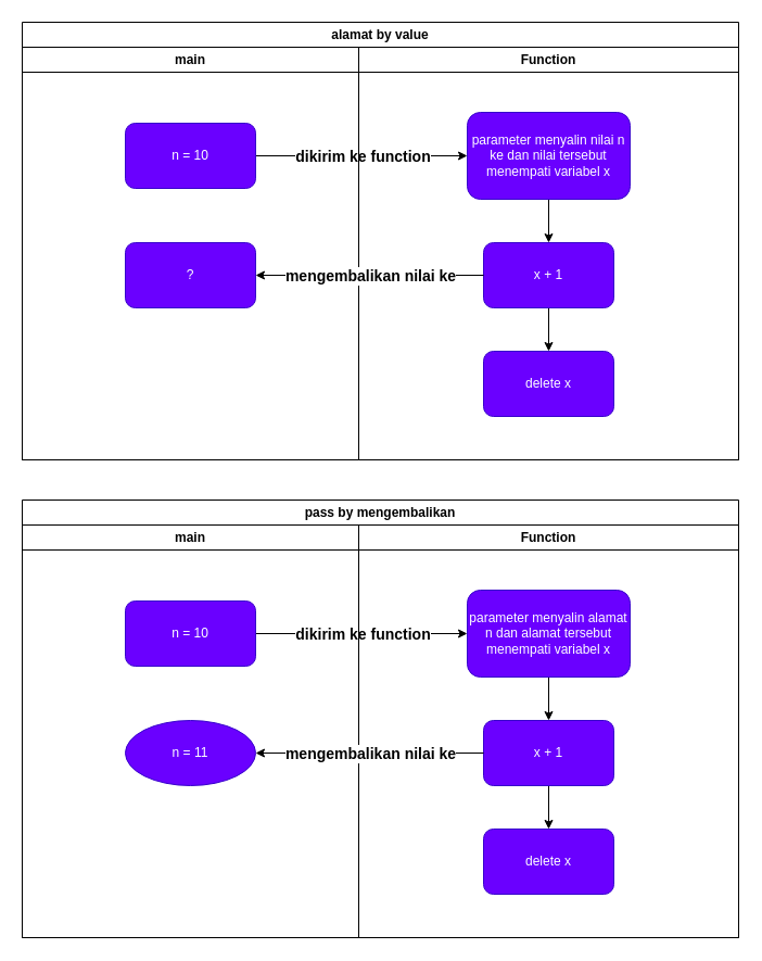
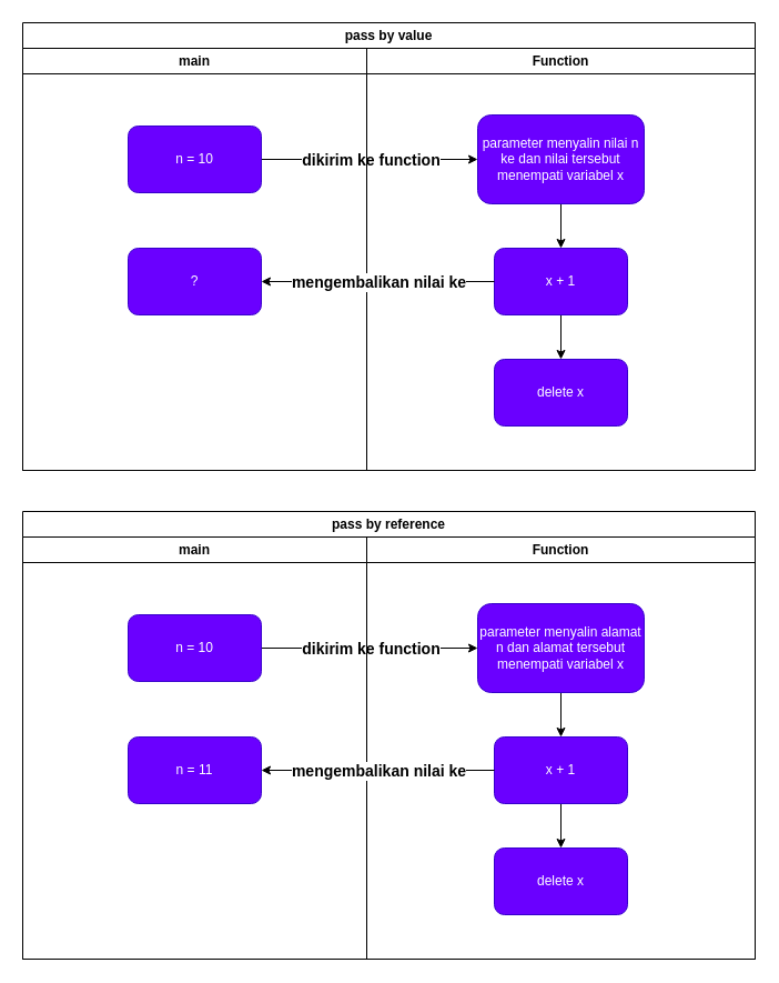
  <mxCell id="0" />
  <mxCell id="1" parent="0" />
  <mxCell id="2" style="edgeStyle=none;html=1;entryX=0;entryY=0.5;entryDx=0;entryDy=0;" edge="1" parent="1" source="5" target="9"><mxGeometry relative="1" as="geometry" /></mxCell>
  <mxCell id="3" value="dikirim ke function" style="edgeLabel;html=1;align=center;verticalAlign=middle;resizable=0;points=[];fontStyle=1;fontColor=light-dark(#000000,#99FFFF);fontSize=14;" vertex="1" connectable="0" parent="2"><mxGeometry relative="1" as="geometry"><mxPoint as="offset" /></mxGeometry></mxCell>
  <mxCell id="4" value="main" style="swimlane;whiteSpace=wrap;html=1;" vertex="1" parent="1"><mxGeometry x="20" y="43" width="310" height="380" as="geometry"><mxRectangle x="60" y="20" width="70" height="30" as="alternateBounds" /></mxGeometry></mxCell>
  <mxCell id="5" value="n = 10" style="rounded=1;whiteSpace=wrap;html=1;fillColor=#6a00ff;fontColor=#ffffff;strokeColor=#3700CC;" vertex="1" parent="4"><mxGeometry x="95" y="70" width="120" height="60" as="geometry" /></mxCell>
  <mxCell id="6" value="?" style="rounded=1;whiteSpace=wrap;html=1;fillColor=#6a00ff;fontColor=#ffffff;strokeColor=#3700CC;" vertex="1" parent="4"><mxGeometry x="95" y="180" width="120" height="60" as="geometry" /></mxCell>
  <mxCell id="7" value="Function" style="swimlane;whiteSpace=wrap;html=1;" vertex="1" parent="1"><mxGeometry x="330" y="43" width="350" height="380" as="geometry" /></mxCell>
  <mxCell id="8" style="edgeStyle=none;html=1;entryX=0.5;entryY=0;entryDx=0;entryDy=0;" edge="1" parent="7" source="9" target="11"><mxGeometry relative="1" as="geometry" /></mxCell>
  <mxCell id="9" value="parameter menyalin nilai n ke dan nilai tersebut menempati variabel x" style="rounded=1;whiteSpace=wrap;html=1;fillColor=#6a00ff;fontColor=#ffffff;strokeColor=#3700CC;" vertex="1" parent="7"><mxGeometry x="100" y="60" width="150" height="80" as="geometry" /></mxCell>
  <mxCell id="10" style="edgeStyle=none;html=1;entryX=0.5;entryY=0;entryDx=0;entryDy=0;" edge="1" parent="7" source="11" target="12"><mxGeometry relative="1" as="geometry" /></mxCell>
  <mxCell id="11" value="x + 1" style="rounded=1;whiteSpace=wrap;html=1;fillColor=#6a00ff;fontColor=#ffffff;strokeColor=#3700CC;" vertex="1" parent="7"><mxGeometry x="115" y="180" width="120" height="60" as="geometry" /></mxCell>
  <mxCell id="12" value="delete x" style="rounded=1;whiteSpace=wrap;html=1;fillColor=#6a00ff;fontColor=#ffffff;strokeColor=#3700CC;" vertex="1" parent="7"><mxGeometry x="115" y="280" width="120" height="60" as="geometry" /></mxCell>
  <mxCell id="13" style="edgeStyle=none;html=1;entryX=1;entryY=0.5;entryDx=0;entryDy=0;" edge="1" parent="1" source="11" target="6"><mxGeometry relative="1" as="geometry" /></mxCell>
  <mxCell id="14" value="mengembalikan nilai ke" style="edgeLabel;html=1;align=center;verticalAlign=middle;resizable=0;points=[];fontColor=light-dark(#000000,#99FFFF);fontStyle=1;fontSize=14;" vertex="1" connectable="0" parent="13"><mxGeometry relative="1" as="geometry"><mxPoint as="offset" /></mxGeometry></mxCell>
  <mxCell id="15" style="edgeStyle=none;html=1;entryX=0;entryY=0.5;entryDx=0;entryDy=0;" edge="1" parent="1" source="18" target="22"><mxGeometry relative="1" as="geometry" /></mxCell>
  <mxCell id="16" value="dikirim ke function" style="edgeLabel;html=1;align=center;verticalAlign=middle;resizable=0;points=[];fontStyle=1;fontColor=light-dark(#000000,#99FFFF);fontSize=14;" vertex="1" connectable="0" parent="15"><mxGeometry relative="1" as="geometry"><mxPoint as="offset" /></mxGeometry></mxCell>
  <mxCell id="17" value="main" style="swimlane;whiteSpace=wrap;html=1;" vertex="1" parent="1"><mxGeometry x="20" y="483" width="310" height="380" as="geometry" /></mxCell>
  <mxCell id="18" value="n = 10" style="rounded=1;whiteSpace=wrap;html=1;fillColor=#6a00ff;fontColor=#ffffff;strokeColor=#3700CC;" vertex="1" parent="17"><mxGeometry x="95" y="70" width="120" height="60" as="geometry" /></mxCell>
- <mxCell id="19" value="n = 11" style="ellipse;whiteSpace=wrap;html=1;fillColor=#6a00ff;fontColor=#ffffff;strokeColor=#3700CC;" vertex="1" parent="17"><mxGeometry x="95" y="180" width="120" height="60" as="geometry" /></mxCell>
+ <mxCell id="19" value="n = 11" style="rounded=1;whiteSpace=wrap;html=1;fillColor=#6a00ff;fontColor=#ffffff;strokeColor=#3700CC;" vertex="1" parent="17"><mxGeometry x="95" y="180" width="120" height="60" as="geometry" /></mxCell>
  <mxCell id="20" value="Function" style="swimlane;whiteSpace=wrap;html=1;" vertex="1" parent="1"><mxGeometry x="330" y="483" width="350" height="380" as="geometry" /></mxCell>
  <mxCell id="21" style="edgeStyle=none;html=1;entryX=0.5;entryY=0;entryDx=0;entryDy=0;" edge="1" parent="20" source="22" target="24"><mxGeometry relative="1" as="geometry" /></mxCell>
  <mxCell id="22" value="parameter menyalin alamat n dan alamat tersebut menempati variabel x" style="rounded=1;whiteSpace=wrap;html=1;fillColor=#6a00ff;fontColor=#ffffff;strokeColor=#3700CC;" vertex="1" parent="20"><mxGeometry x="100" y="60" width="150" height="80" as="geometry" /></mxCell>
  <mxCell id="23" style="edgeStyle=none;html=1;entryX=0.5;entryY=0;entryDx=0;entryDy=0;" edge="1" parent="20" source="24" target="25"><mxGeometry relative="1" as="geometry" /></mxCell>
  <mxCell id="24" value="x + 1" style="rounded=1;whiteSpace=wrap;html=1;fillColor=#6a00ff;fontColor=#ffffff;strokeColor=#3700CC;" vertex="1" parent="20"><mxGeometry x="115" y="180" width="120" height="60" as="geometry" /></mxCell>
  <mxCell id="25" value="delete x" style="rounded=1;whiteSpace=wrap;html=1;fillColor=#6a00ff;fontColor=#ffffff;strokeColor=#3700CC;" vertex="1" parent="20"><mxGeometry x="115" y="280" width="120" height="60" as="geometry" /></mxCell>
  <mxCell id="26" style="edgeStyle=none;html=1;entryX=1;entryY=0.5;entryDx=0;entryDy=0;" edge="1" parent="1" source="24" target="19"><mxGeometry relative="1" as="geometry" /></mxCell>
  <mxCell id="27" value="mengembalikan nilai ke" style="edgeLabel;html=1;align=center;verticalAlign=middle;resizable=0;points=[];fontColor=light-dark(#000000,#99FFFF);fontStyle=1;fontSize=14;" vertex="1" connectable="0" parent="26"><mxGeometry relative="1" as="geometry"><mxPoint as="offset" /></mxGeometry></mxCell>
- <mxCell id="28" value="alamat by value" style="swimlane;whiteSpace=wrap;html=1;" vertex="1" parent="1"><mxGeometry x="20" y="20" width="660" height="403" as="geometry" /></mxCell>
- <mxCell id="29" value="pass by mengembalikan" style="swimlane;whiteSpace=wrap;html=1;" vertex="1" parent="1"><mxGeometry x="20" y="460" width="660" height="403" as="geometry" /></mxCell>
+ <mxCell id="28" value="pass by value" style="swimlane;whiteSpace=wrap;html=1;" vertex="1" parent="1"><mxGeometry x="20" y="20" width="660" height="403" as="geometry" /></mxCell>
+ <mxCell id="29" value="pass by reference" style="swimlane;whiteSpace=wrap;html=1;" vertex="1" parent="1"><mxGeometry x="20" y="460" width="660" height="403" as="geometry" /></mxCell>
